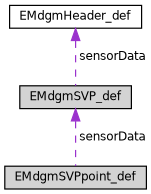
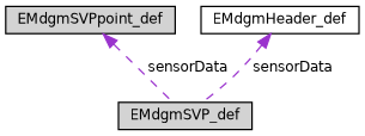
  digraph {
    node [color=black fillcolor=lightgrey fontname=Helvetica fontsize=10 shape=record style=filled]
    edge [color=darkorchid3 dir=back fontname=Helvetica fontsize=10 labelfontname=Helvetica labelfontsize=10 style=dashed]
    n1 [fontcolor=black height=0.2 label=EMdgmSVP_def width=0.4]
    n2 [height=0.2 label=EMdgmSVPpoint_def width=0.4]
    n3 [fillcolor=white height=0.2 label=EMdgmHeader_def width=0.4]
-   n1 -> n2 [label=" sensorData"]
+   n2 -> n1 [label=" sensorData"]
    n3 -> n1 [label=" sensorData"]
  }
